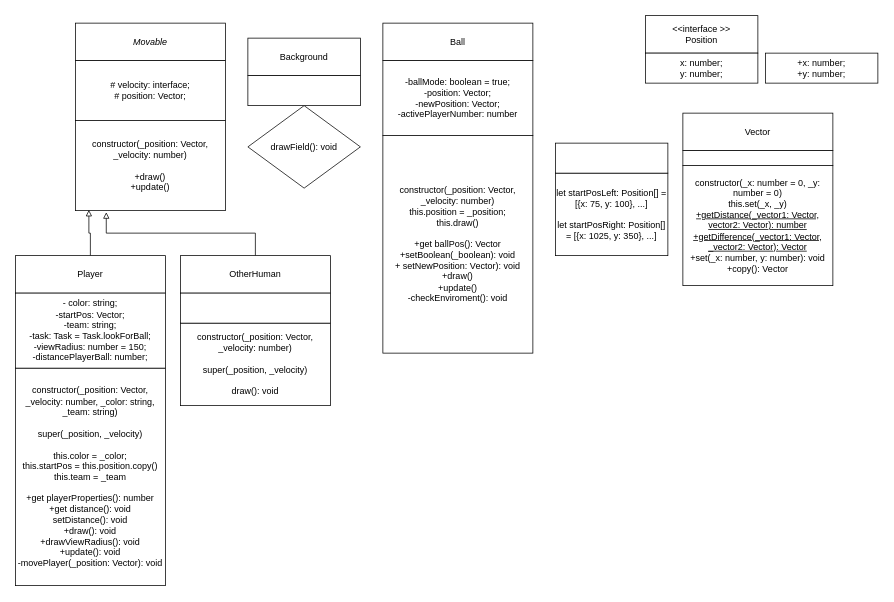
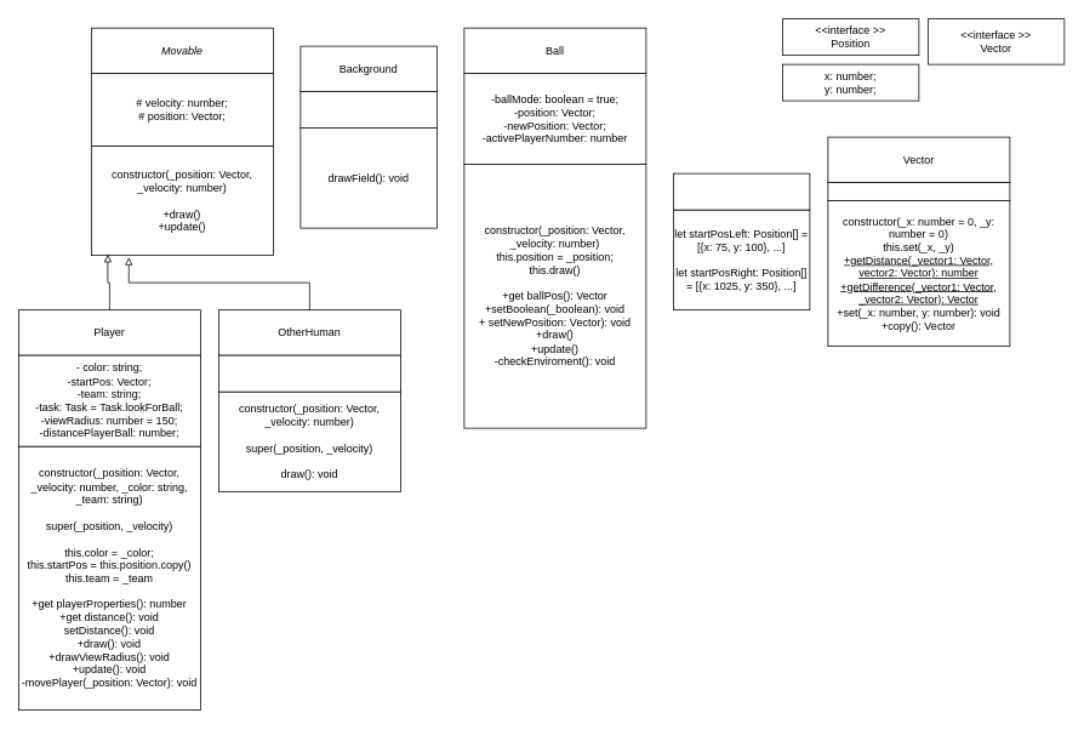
  <mxCell id="0" />
  <mxCell id="1" parent="0" />
  <mxCell id="2" value="Movable" style="rounded=0;whiteSpace=wrap;html=1;fontStyle=2" vertex="1" parent="1"><mxGeometry x="100" y="30" width="200" height="50" as="geometry" /></mxCell>
  <mxCell id="3" value="constructor(_position: Vector, _velocity: number)&lt;br&gt;&lt;br&gt;+draw()&lt;br&gt;+update()" style="rounded=0;whiteSpace=wrap;html=1;" vertex="1" parent="1"><mxGeometry x="100" y="160" width="200" height="120" as="geometry" /></mxCell>
- <mxCell id="4" value="# velocity: interface;&lt;br&gt;# position: Vector;" style="rounded=0;whiteSpace=wrap;html=1;" vertex="1" parent="1"><mxGeometry x="100" y="80" width="200" height="80" as="geometry" /></mxCell>
+ <mxCell id="4" value="# velocity: number;&lt;br&gt;# position: Vector;" style="rounded=0;whiteSpace=wrap;html=1;" vertex="1" parent="1"><mxGeometry x="100" y="80" width="200" height="80" as="geometry" /></mxCell>
  <mxCell id="5" style="edgeStyle=orthogonalEdgeStyle;rounded=0;orthogonalLoop=1;jettySize=auto;html=1;entryX=0.09;entryY=0.992;entryDx=0;entryDy=0;entryPerimeter=0;startArrow=none;startFill=0;endArrow=block;endFill=0;" edge="1" parent="1" source="6" target="3"><mxGeometry relative="1" as="geometry" /></mxCell>
  <mxCell id="6" value="&lt;span style=&quot;font-style: normal&quot;&gt;Player&lt;/span&gt;" style="rounded=0;whiteSpace=wrap;html=1;fontStyle=2" vertex="1" parent="1"><mxGeometry x="20" y="340" width="200" height="50" as="geometry" /></mxCell>
  <mxCell id="7" value="constructor(_position: Vector, _velocity: number, _color: string, _team: string)&lt;br&gt;&lt;br&gt;super(_position, _velocity)&lt;br&gt;&lt;br&gt;this.color = _color;&lt;br&gt;this.startPos = this.position.copy()&lt;br&gt;this.team = _team&lt;br&gt;&lt;br&gt;+get playerProperties(): number&lt;br&gt;+get distance(): void&lt;br&gt;setDistance(): void&lt;br&gt;+draw(): void&lt;br&gt;+drawViewRadius(): void&lt;br&gt;+update(): void&lt;br&gt;-movePlayer(_position: Vector): void" style="rounded=0;whiteSpace=wrap;html=1;" vertex="1" parent="1"><mxGeometry x="20" y="490" width="200" height="290" as="geometry" /></mxCell>
  <mxCell id="8" value="- color: string;&lt;br&gt;-startPos: Vector;&lt;br&gt;-team: string;&lt;br&gt;-task: Task = Task.lookForBall;&lt;br&gt;-viewRadius: number = 150;&lt;br&gt;-distancePlayerBall: number;" style="rounded=0;whiteSpace=wrap;html=1;" vertex="1" parent="1"><mxGeometry x="20" y="390" width="200" height="100" as="geometry" /></mxCell>
  <mxCell id="9" style="edgeStyle=orthogonalEdgeStyle;rounded=0;orthogonalLoop=1;jettySize=auto;html=1;entryX=0.206;entryY=1.018;entryDx=0;entryDy=0;entryPerimeter=0;startArrow=none;startFill=0;endArrow=block;endFill=0;" edge="1" parent="1" source="10" target="3"><mxGeometry relative="1" as="geometry" /></mxCell>
  <mxCell id="10" value="&lt;span style=&quot;font-style: normal&quot;&gt;OtherHuman&lt;/span&gt;" style="rounded=0;whiteSpace=wrap;html=1;fontStyle=2" vertex="1" parent="1"><mxGeometry x="240" y="340" width="200" height="50" as="geometry" /></mxCell>
  <mxCell id="11" value="constructor(_position: Vector, _velocity: number)&lt;br&gt;&lt;br&gt;super(_position, _velocity)&lt;br&gt;&lt;br&gt;draw(): void&lt;br&gt;" style="rounded=0;whiteSpace=wrap;html=1;" vertex="1" parent="1"><mxGeometry x="240" y="430" width="200" height="110" as="geometry" /></mxCell>
  <mxCell id="12" value="" style="rounded=0;whiteSpace=wrap;html=1;" vertex="1" parent="1"><mxGeometry x="240" y="390" width="200" height="40" as="geometry" /></mxCell>
  <mxCell id="13" value="&lt;span style=&quot;font-style: normal&quot;&gt;Ball&lt;/span&gt;" style="rounded=0;whiteSpace=wrap;html=1;fontStyle=2" vertex="1" parent="1"><mxGeometry x="510" y="30" width="200" height="50" as="geometry" /></mxCell>
  <mxCell id="14" value="constructor(_position: Vector, _velocity: number)&lt;br&gt;this.position = _position;&lt;br&gt;this.draw()&lt;br&gt;&lt;br&gt;+get ballPos(): Vector&lt;br&gt;+setBoolean(_boolean): void&lt;br&gt;+ setNewPosition: Vector): void&lt;br&gt;+draw()&lt;br&gt;+update()&lt;br&gt;-checkEnviroment(): void" style="rounded=0;whiteSpace=wrap;html=1;" vertex="1" parent="1"><mxGeometry x="510" y="180" width="200" height="290" as="geometry" /></mxCell>
  <mxCell id="15" value="-ballMode: boolean = true;&lt;br&gt;-position: Vector;&lt;br&gt;-newPosition: Vector;&lt;br&gt;-activePlayerNumber: number" style="rounded=0;whiteSpace=wrap;html=1;" vertex="1" parent="1"><mxGeometry x="510" y="80" width="200" height="100" as="geometry" /></mxCell>
  <mxCell id="16" value="&lt;span style=&quot;font-style: normal&quot;&gt;Background&lt;/span&gt;" style="rounded=0;whiteSpace=wrap;html=1;fontStyle=2" vertex="1" parent="1"><mxGeometry x="330" y="50" width="150" height="50" as="geometry" /></mxCell>
- <mxCell id="17" value="drawField(): void" style="rhombus;whiteSpace=wrap;html=1;" vertex="1" parent="1"><mxGeometry x="330" y="140" width="150" height="110" as="geometry" /></mxCell>
+ <mxCell id="17" value="drawField(): void" style="rounded=0;whiteSpace=wrap;html=1;" vertex="1" parent="1"><mxGeometry x="330" y="140" width="150" height="110" as="geometry" /></mxCell>
  <mxCell id="18" value="" style="rounded=0;whiteSpace=wrap;html=1;" vertex="1" parent="1"><mxGeometry x="330" y="100" width="150" height="40" as="geometry" /></mxCell>
- <mxCell id="19" value="&lt;span style=&quot;font-style: normal&quot;&gt;&amp;lt;&amp;lt;interface &amp;gt;&amp;gt;&lt;br&gt;Position&lt;br&gt;&lt;/span&gt;" style="rounded=0;whiteSpace=wrap;html=1;fontStyle=2" vertex="1" parent="1"><mxGeometry x="860" y="20" width="150" height="50" as="geometry" /></mxCell>
+ <mxCell id="19" value="&lt;span style=&quot;font-style: normal&quot;&gt;&amp;lt;&amp;lt;interface &amp;gt;&amp;gt;&lt;br&gt;Position&lt;br&gt;&lt;/span&gt;" style="rounded=0;whiteSpace=wrap;html=1;fontStyle=2" vertex="1" parent="1"><mxGeometry x="860" y="20" width="150" height="40" as="geometry" /></mxCell>
  <mxCell id="20" value="x: number;&lt;br&gt;y: number;" style="rounded=0;whiteSpace=wrap;html=1;" vertex="1" parent="1"><mxGeometry x="860" y="70" width="150" height="40" as="geometry" /></mxCell>
  <mxCell id="21" value="let startPosLeft: Position[] = [{x: 75, y: 100}, ...]&lt;br&gt;&lt;br&gt;let startPosRight: Position[] = [{x: 1025, y: 350}, ...]" style="rounded=0;whiteSpace=wrap;html=1;" vertex="1" parent="1"><mxGeometry x="740" y="230" width="150" height="110" as="geometry" /></mxCell>
  <mxCell id="22" value="" style="rounded=0;whiteSpace=wrap;html=1;" vertex="1" parent="1"><mxGeometry x="740" y="190" width="150" height="40" as="geometry" /></mxCell>
  <mxCell id="23" value="&lt;span style=&quot;font-style: normal&quot;&gt;Vector&lt;/span&gt;" style="rounded=0;whiteSpace=wrap;html=1;fontStyle=2" vertex="1" parent="1"><mxGeometry x="910" y="150" width="200" height="50" as="geometry" /></mxCell>
  <mxCell id="24" value="constructor(_x: number = 0, _y: number = 0)&lt;br&gt;this.set(_x, _y)&lt;br&gt;&lt;u&gt;+getDistance(_vector1: Vector, vector2: Vector): number&lt;/u&gt;&lt;br&gt;&lt;u&gt;+getDifference(_vector1: Vector, _vector2: Vector): Vector&lt;br&gt;&lt;/u&gt;+set(_x: number, y: number): void&lt;br&gt;+copy(): Vector" style="rounded=0;whiteSpace=wrap;html=1;" vertex="1" parent="1"><mxGeometry x="910" y="220" width="200" height="160" as="geometry" /></mxCell>
  <mxCell id="25" value="" style="rounded=0;whiteSpace=wrap;html=1;" vertex="1" parent="1"><mxGeometry x="910" y="200" width="200" height="20" as="geometry" /></mxCell>
- <mxCell id="27" value="+x: number;&lt;br&gt;+y: number;" style="rounded=0;whiteSpace=wrap;html=1;" vertex="1" parent="1"><mxGeometry x="1020" y="70" width="150" height="40" as="geometry" /></mxCell>
+ <mxCell id="26" value="&lt;span style=&quot;font-style: normal&quot;&gt;&amp;lt;&amp;lt;interface &amp;gt;&amp;gt;&lt;br&gt;Vector&lt;br&gt;&lt;/span&gt;" style="rounded=0;whiteSpace=wrap;html=1;fontStyle=2" vertex="1" parent="1"><mxGeometry x="1020" y="20" width="150" height="50" as="geometry" /></mxCell>
